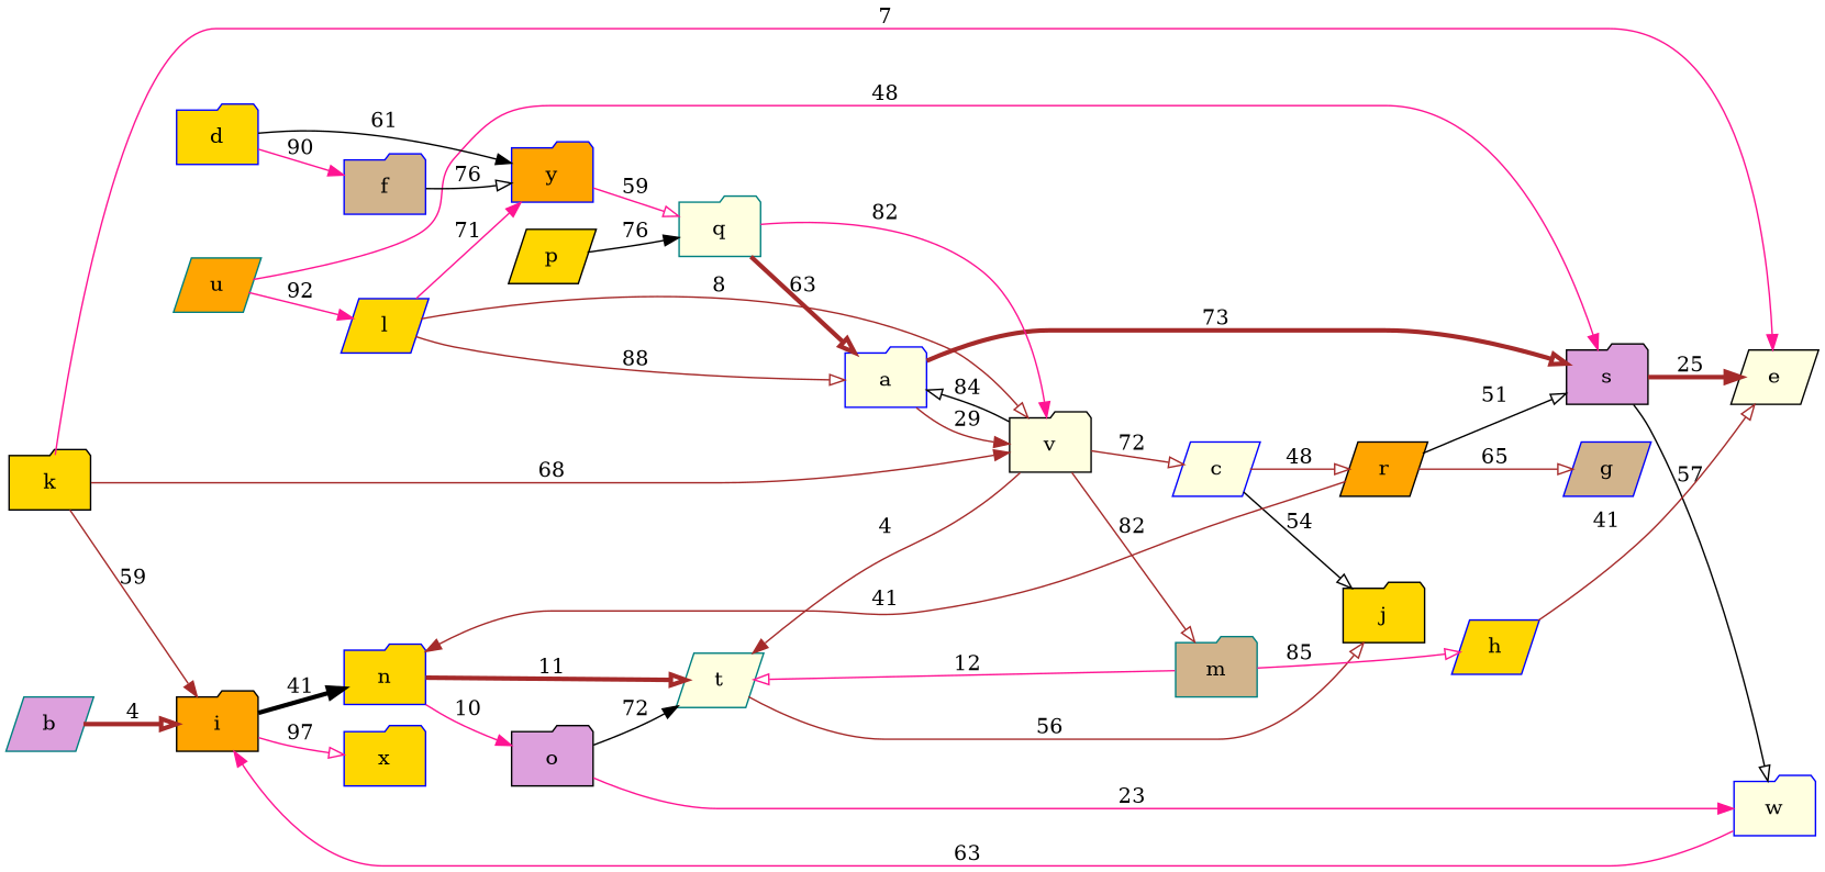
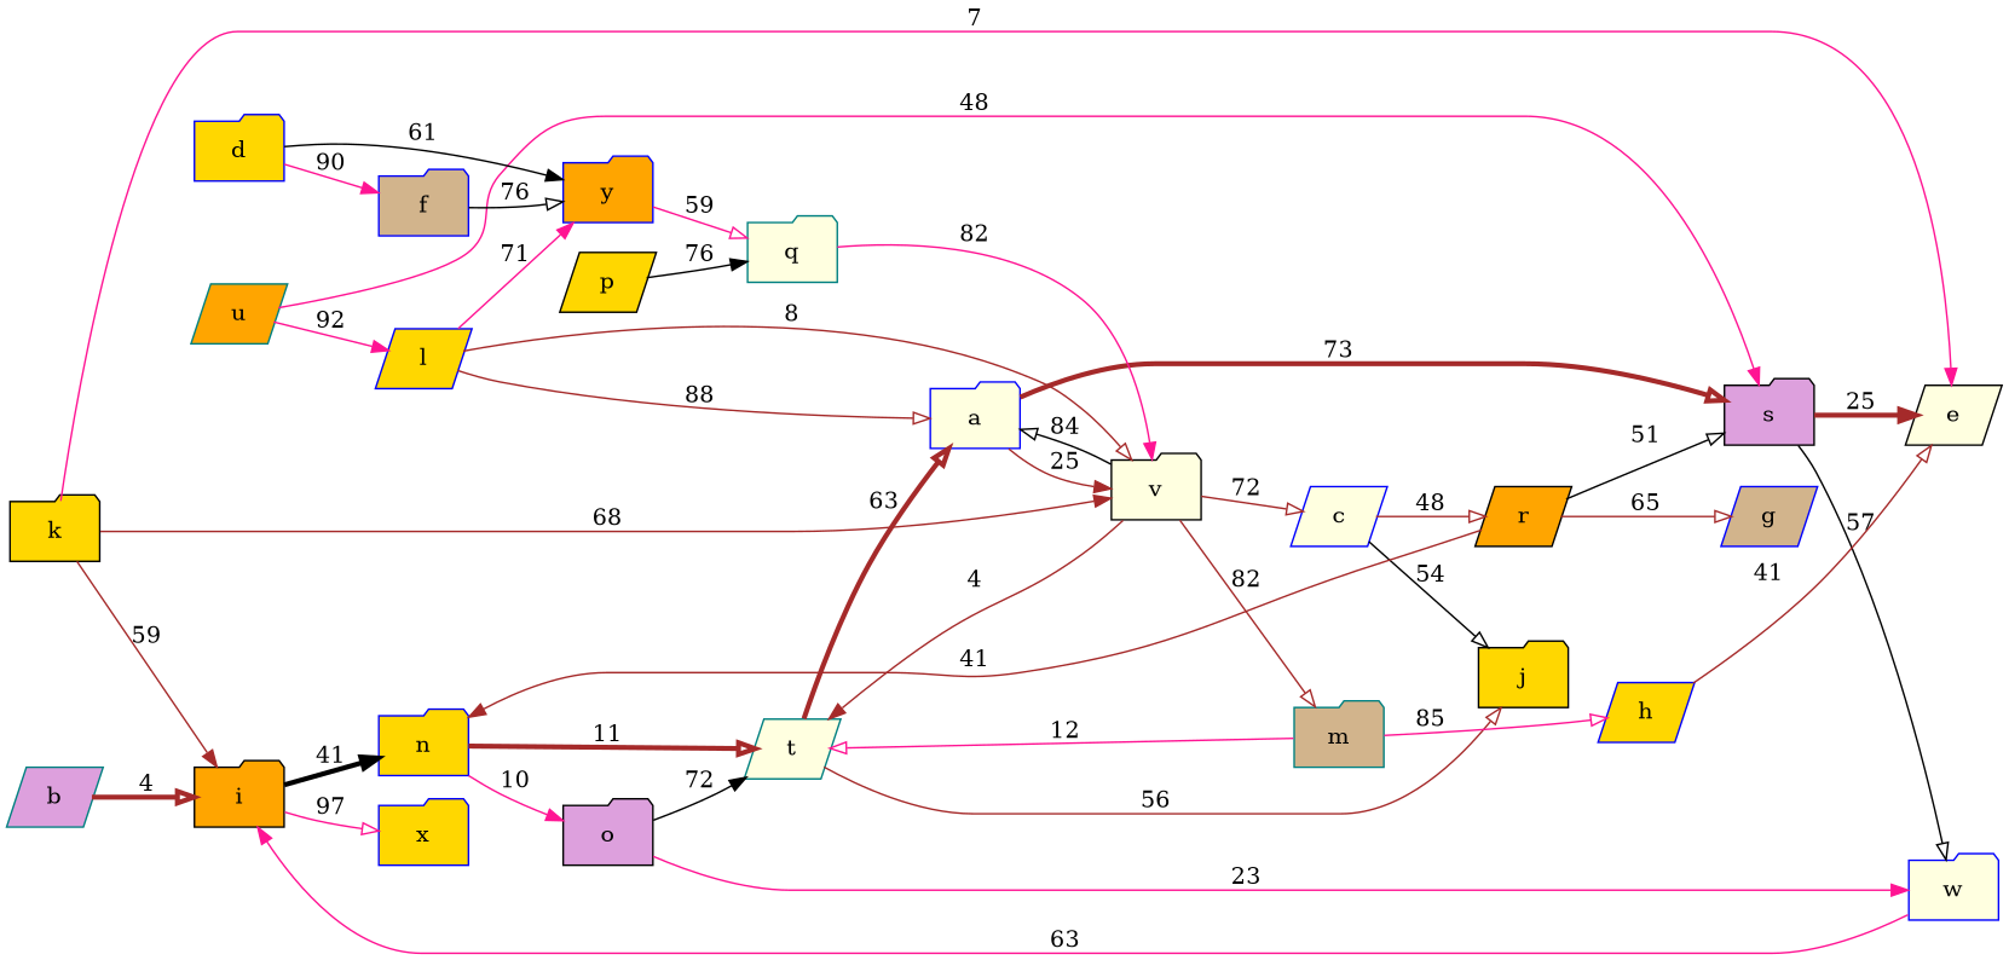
  digraph {
    rankdir=LR
    node [color=blue fillcolor=gold shape=folder style=filled]
    edge [arrowhead=onormal color=brown]
    b [color=teal fillcolor=plum shape=parallelogram]
    i [color=black fillcolor=orange]
    n
    x
    o [color=black fillcolor=plum]
    t [color=teal fillcolor=lightyellow shape=parallelogram]
    w [fillcolor=lightyellow]
    j [color=black]
    a [fillcolor=lightyellow]
    v [color=black fillcolor=lightyellow]
    s [color=black fillcolor=plum]
    q [color=teal fillcolor=lightyellow]
    c [fillcolor=lightyellow shape=parallelogram]
    m [color=teal fillcolor=tan]
    r [color=black fillcolor=orange shape=parallelogram]
    h [shape=parallelogram]
    g [fillcolor=tan shape=parallelogram]
    e [color=black fillcolor=lightyellow shape=parallelogram]
    l [shape=parallelogram]
    y [fillcolor=orange]
    k [color=black]
    u [color=teal fillcolor=orange shape=parallelogram]
    d
    f [fillcolor=tan]
    p [color=black shape=parallelogram]
    b -> i [label=4 penwidth=3.0]
    i -> n [arrowhead=normal color=black label=41 penwidth=3.0]
    i -> x [color=deeppink label=97]
    n -> o [arrowhead=normal color=deeppink label=10]
    n -> t [label=11 penwidth=3.0]
    o -> t [arrowhead=normal color=black label=72]
    o -> w [arrowhead=normal color=deeppink label=23]
    t -> j [label=56]
-   q -> a [label=63 penwidth=3.0]
+   t -> a [label=63 penwidth=3.0]
    w -> i [arrowhead=normal color=deeppink label=63]
-   a -> v [arrowhead=normal label=29]
+   a -> v [arrowhead=normal label=25]
    a -> s [label=73 penwidth=3.0]
    v -> t [arrowhead=normal label=4]
    v -> a [color=black label=84]
    v -> c [label=72]
    v -> m [label=82]
    s -> w [color=black label=57]
    s -> e [arrowhead=normal label=25 penwidth=3.0]
    q -> v [arrowhead=normal color=deeppink label=82]
    c -> j [color=black label=54]
    c -> r [label=48]
    m -> t [color=deeppink label=12]
    m -> h [color=deeppink label=85]
    r -> n [arrowhead=normal label=41]
    r -> s [color=black label=51]
    r -> g [label=65]
    h -> e [label=41]
    l -> a [label=88]
    l -> v [label=8]
    l -> y [arrowhead=normal color=deeppink label=71]
    y -> q [color=deeppink label=59]
    k -> i [arrowhead=normal label=59]
    k -> v [arrowhead=normal label=68]
    k -> e [arrowhead=normal color=deeppink label=7]
    u -> s [arrowhead=normal color=deeppink label=48]
    u -> l [arrowhead=normal color=deeppink label=92]
    d -> y [arrowhead=normal color=black label=61]
    d -> f [arrowhead=normal color=deeppink label=90]
    f -> y [color=black label=76]
    p -> q [arrowhead=normal color=black label=76]
  }
